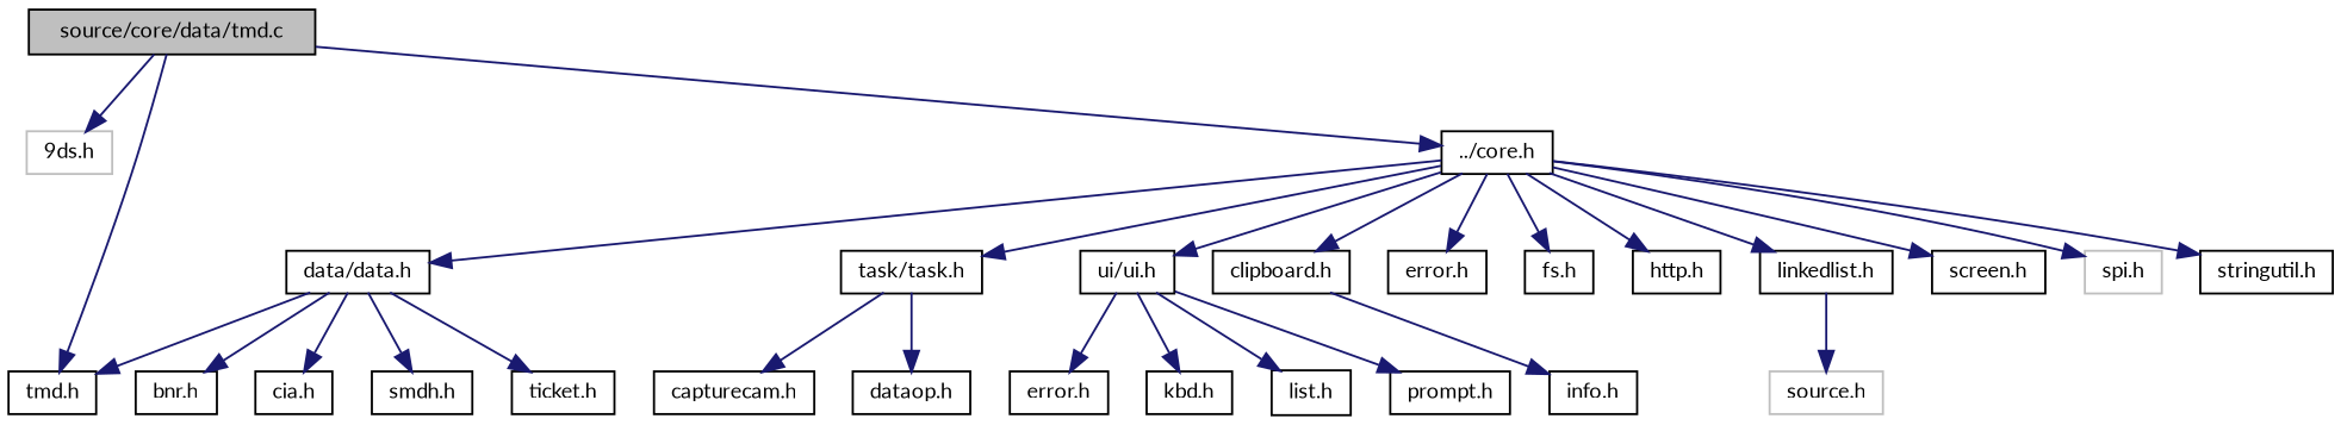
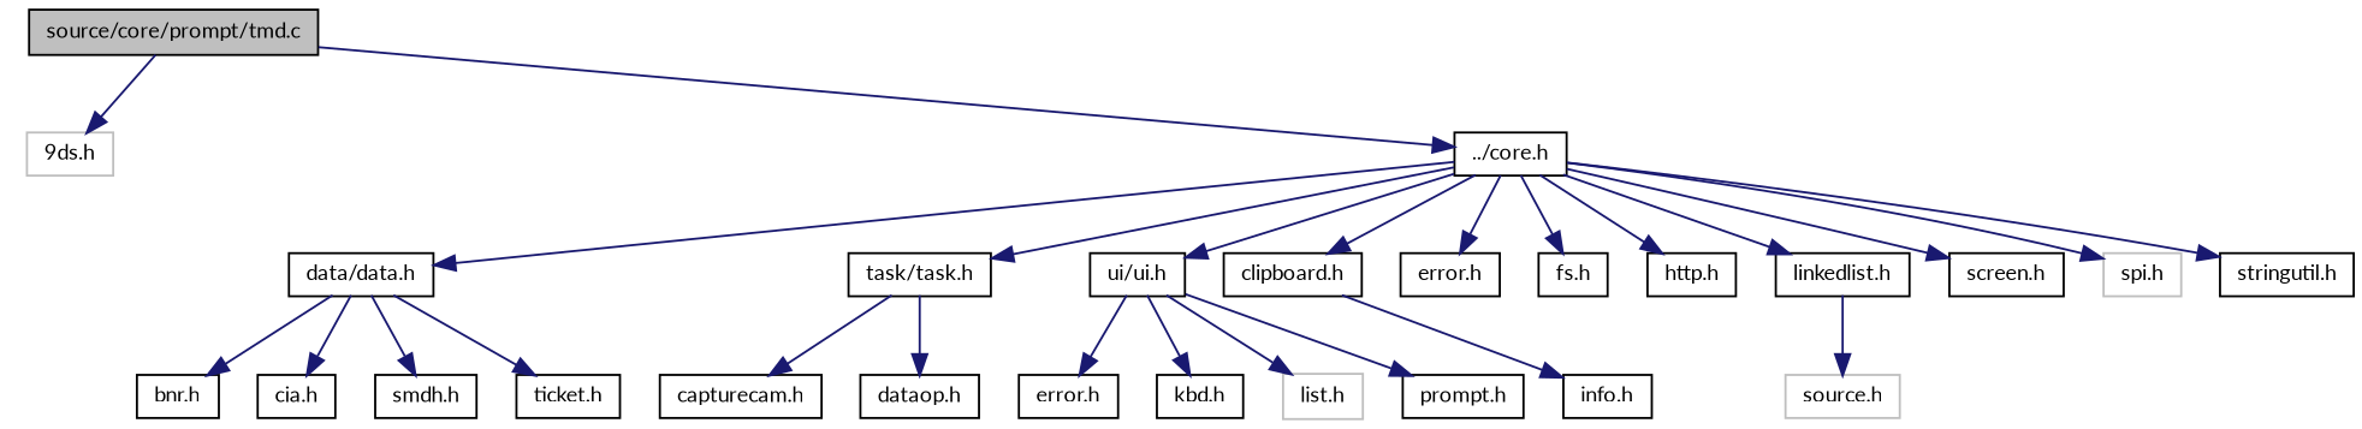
  digraph {
    fontname=Lato
    node [color=black fillcolor=white fontname=Lato fontsize=10 shape=record style=filled]
    edge [color=midnightblue fontname=Lato fontsize=10 labelfontname=Helvetica labelfontsize=10 style=solid]
-   n1 [fillcolor=grey75 fontcolor=black height=0.2 label="source/core/data/tmd.c" width=0.4]
+   n1 [fillcolor=grey75 fontcolor=black height=0.2 label="source/core/prompt/tmd.c" width=0.4]
    n2 [color=grey75 height=0.2 label="9ds.h" width=0.4]
-   n3 [height=0.2 label="tmd.h" width=0.4]
    n4 [height=0.2 label="../core.h" width=0.4]
    n5 [height=0.2 label="data/data.h" width=0.4]
    n6 [height=0.2 label="task/task.h" width=0.4]
    n7 [height=0.2 label="ui/ui.h" width=0.4]
    n8 [height=0.2 label="clipboard.h" width=0.4]
    n9 [height=0.2 label="error.h" width=0.4]
    n10 [height=0.2 label="fs.h" width=0.4]
    n11 [height=0.2 label="http.h" width=0.4]
    n12 [height=0.2 label="linkedlist.h" width=0.4]
    n13 [height=0.2 label="screen.h" width=0.4]
    n14 [color=grey75 height=0.2 label="spi.h" width=0.4]
    n15 [height=0.2 label="stringutil.h" width=0.4]
    n16 [height=0.2 label="bnr.h" width=0.4]
    n17 [height=0.2 label="cia.h" width=0.4]
    n18 [height=0.2 label="smdh.h" width=0.4]
    n19 [height=0.2 label="ticket.h" width=0.4]
    n20 [height=0.2 label="capturecam.h" width=0.4]
    n21 [height=0.2 label="dataop.h" width=0.4]
    n22 [height=0.2 label="error.h" width=0.4]
    n23 [height=0.2 label="kbd.h" width=0.4]
-   n24 [height=0.2 label="list.h" width=0.4]
+   n24 [color=grey75 height=0.2 label="list.h" width=0.4]
    n25 [height=0.2 label="prompt.h" width=0.4]
    n26 [height=0.2 label="info.h" width=0.4]
    n27 [color=grey75 height=0.2 label="source.h" width=0.4]
    n1 -> n2
-   n1 -> n3
    n1 -> n4
    n4 -> n5
    n4 -> n6
    n4 -> n7
    n4 -> n8
    n4 -> n9
    n4 -> n10
    n4 -> n11
    n4 -> n12
    n4 -> n13
    n4 -> n14
    n4 -> n15
-   n5 -> n3
    n5 -> n16
    n5 -> n17
    n5 -> n18
    n5 -> n19
    n6 -> n20
    n6 -> n21
    n7 -> n22
    n7 -> n23
    n7 -> n24
    n7 -> n25
    n8 -> n26
    n12 -> n27
  }
